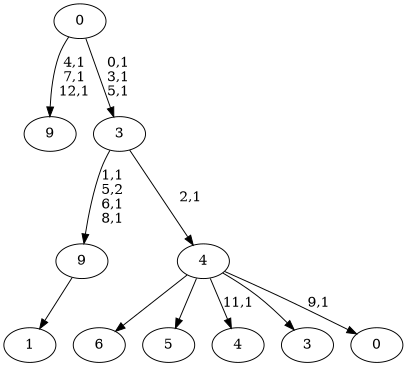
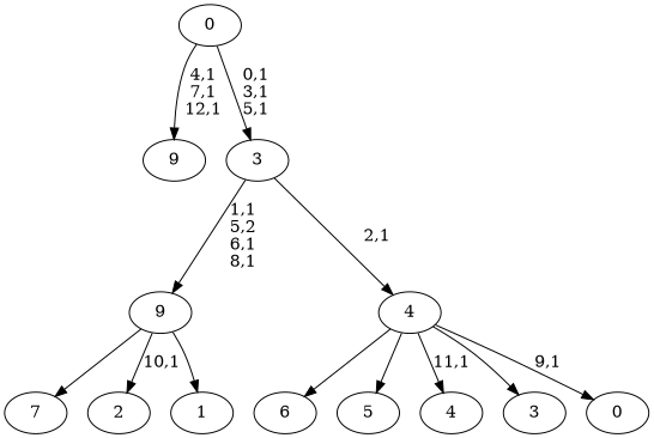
  digraph {
    n1 [label=9]
+   n2 [label=7]
    n3 [label=6]
    n4 [label=5]
    n5 [label=4]
    n6 [label=3]
+   n7 [label=2]
    n8 [label=1]
    9
    n10 [label=0]
    4
    3
    0
+   9 -> n2
+   9 -> n7 [label="10,1"]
    9 -> n8
    4 -> n3
    4 -> n4
    4 -> n5 [label="11,1"]
    4 -> n6
    4 -> n10 [label="9,1"]
    3 -> 9 [label="1,1\n5,2\n6,1\n8,1"]
    3 -> 4 [label="2,1"]
    0 -> n1 [label="4,1\n7,1\n12,1"]
    0 -> 3 [label="0,1\n3,1\n5,1"]
  }
